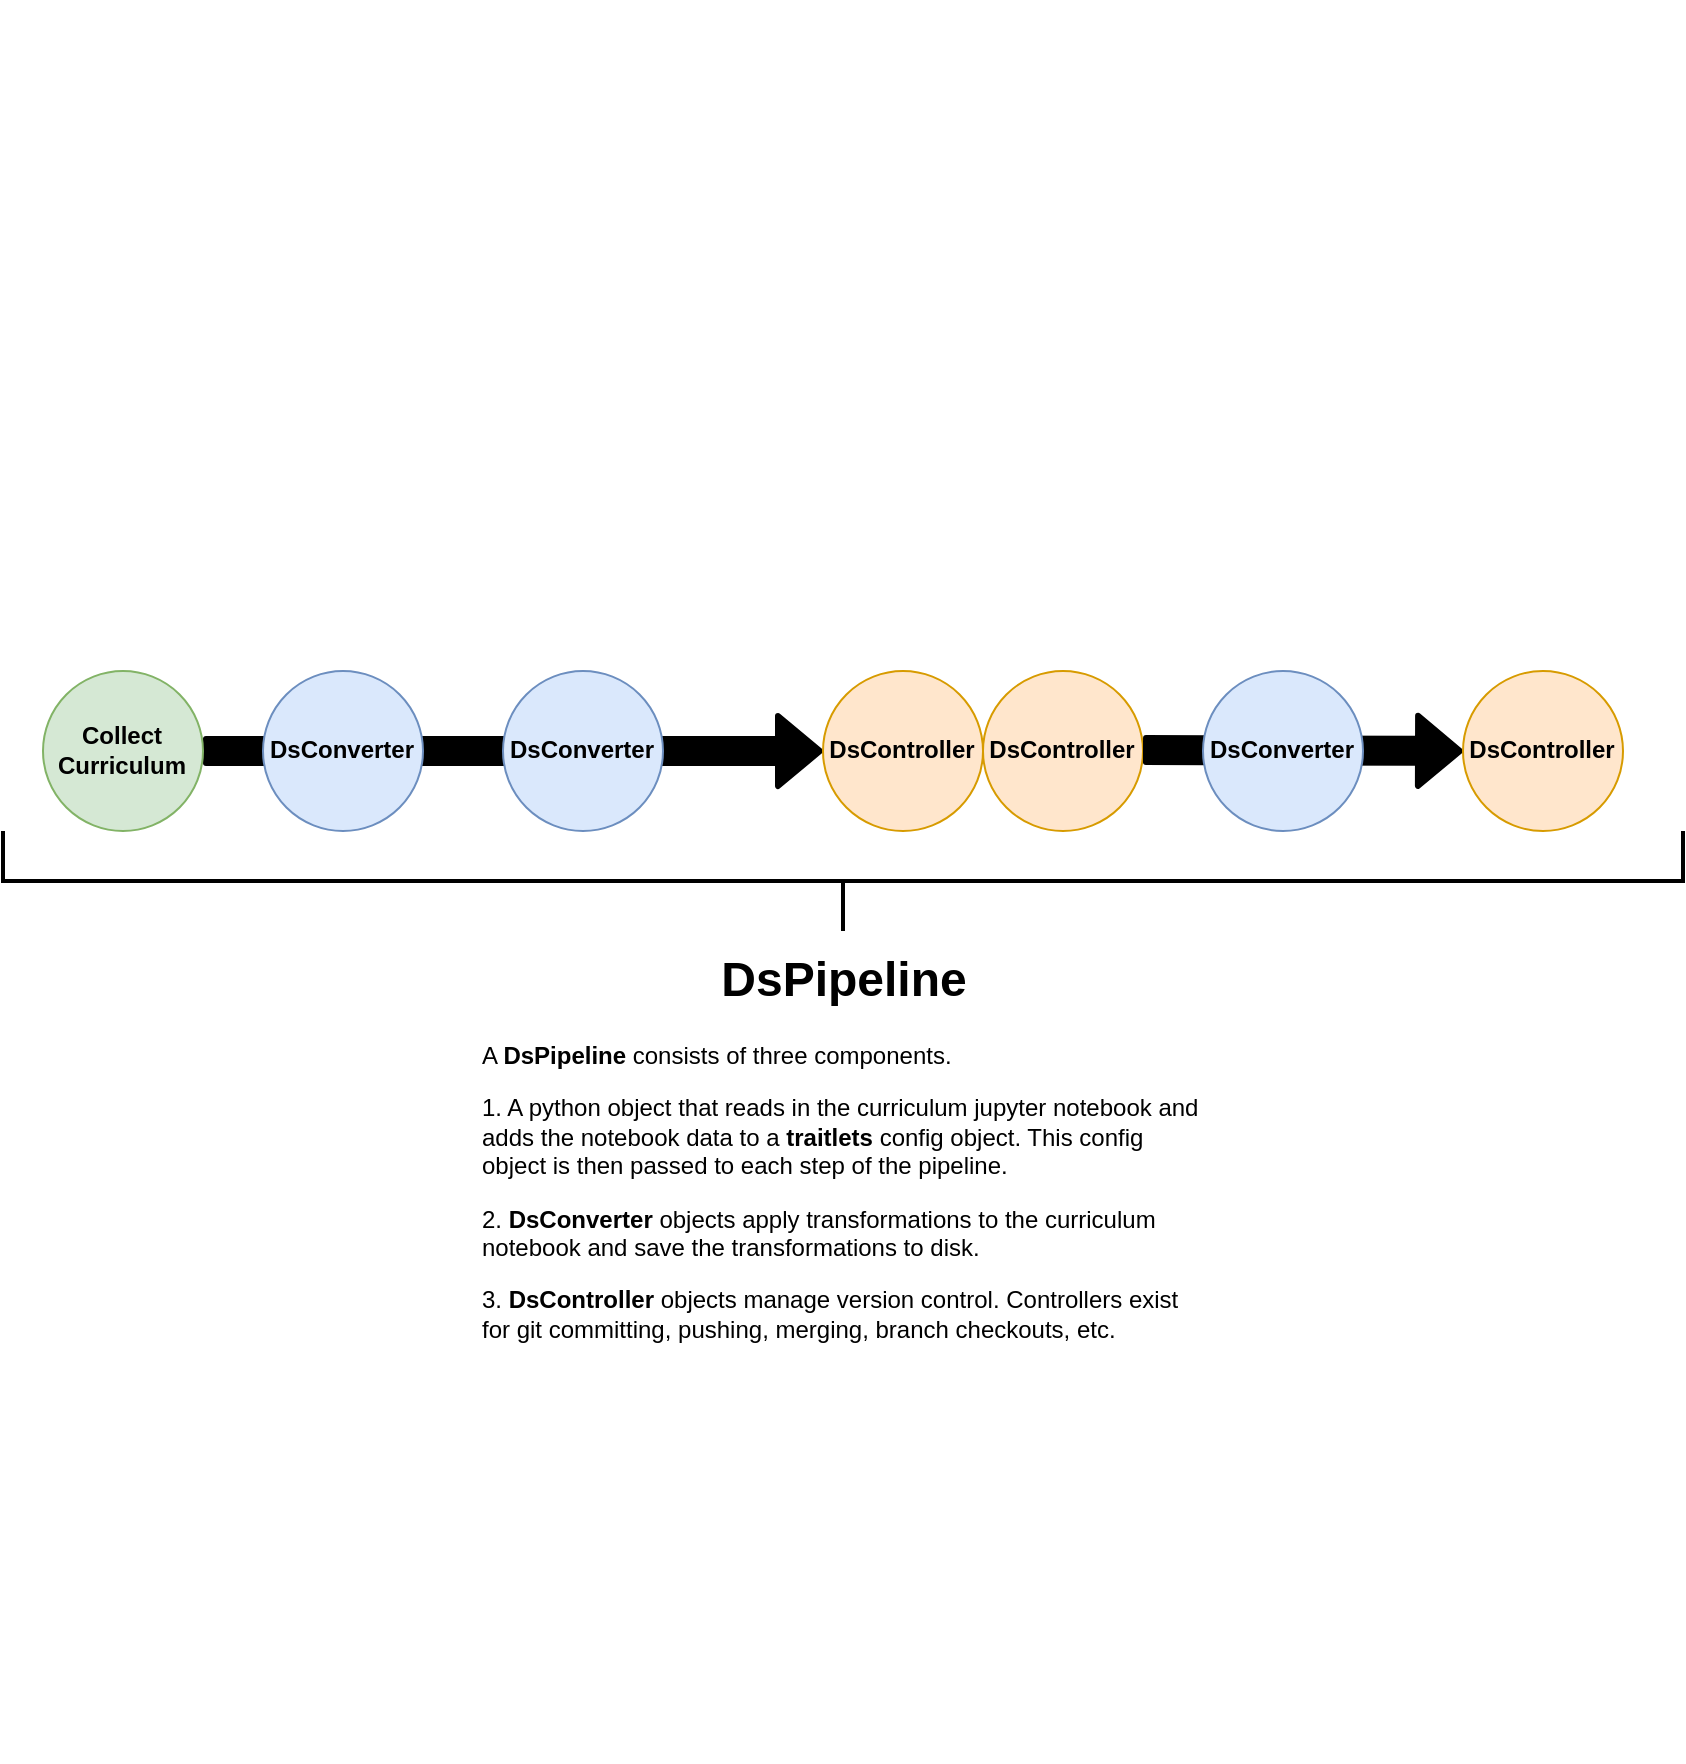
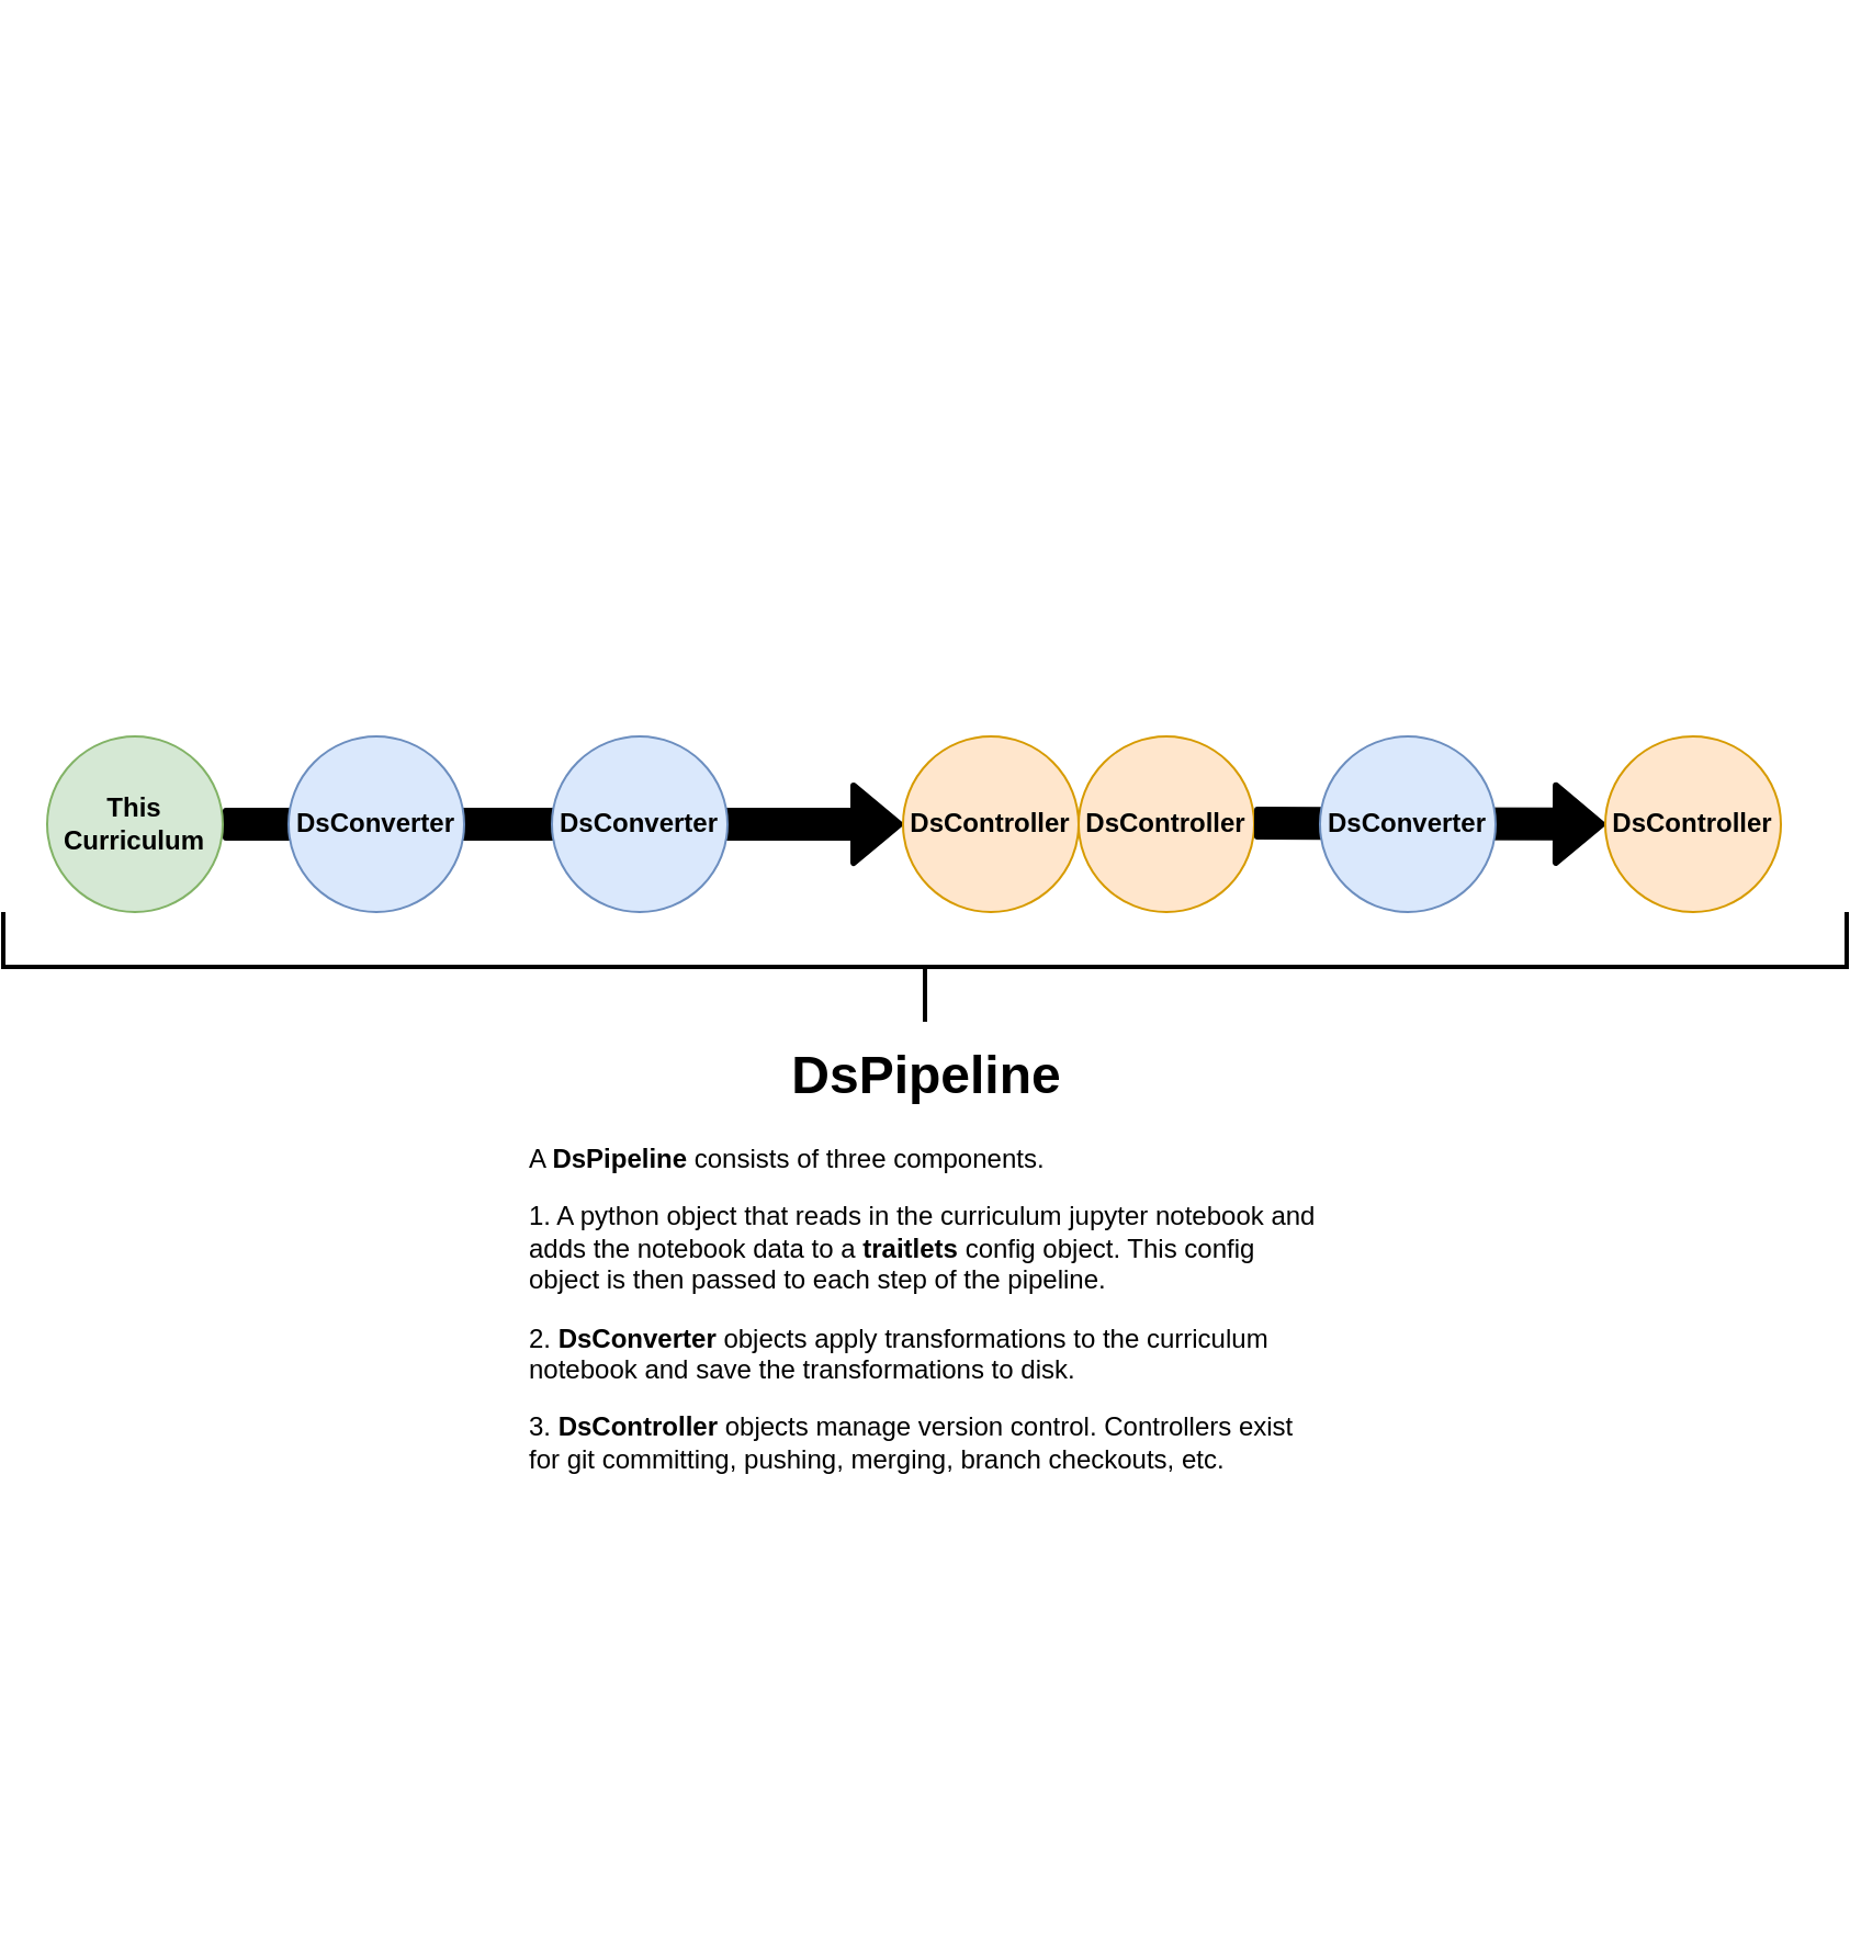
  <mxCell id="0" />
  <mxCell id="1" parent="0" />
  <mxCell id="2" value="" style="shape=flexArrow;endArrow=classic;html=1;strokeWidth=3;startSize=16;fillColor=#000000;" edge="1" parent="1"><mxGeometry width="50" height="50" relative="1" as="geometry"><mxPoint x="100" y="375" as="sourcePoint" /><mxPoint x="410" y="375" as="targetPoint" /></mxGeometry></mxCell>
  <mxCell id="3" value="&lt;b&gt;DsConverter&lt;/b&gt;" style="ellipse;whiteSpace=wrap;html=1;aspect=fixed;fillColor=#dae8fc;strokeColor=#6c8ebf;" vertex="1" parent="1"><mxGeometry x="130" y="335" width="80" height="80" as="geometry" /></mxCell>
  <mxCell id="4" value="&lt;b&gt;DsConverter&lt;/b&gt;" style="ellipse;whiteSpace=wrap;html=1;aspect=fixed;fillColor=#dae8fc;strokeColor=#6c8ebf;" vertex="1" parent="1"><mxGeometry x="250" y="335" width="80" height="80" as="geometry" /></mxCell>
  <mxCell id="5" value="&lt;b&gt;DsController&lt;/b&gt;" style="ellipse;whiteSpace=wrap;html=1;aspect=fixed;fillColor=#ffe6cc;strokeColor=#d79b00;" vertex="1" parent="1"><mxGeometry x="410" y="335" width="80" height="80" as="geometry" /></mxCell>
  <mxCell id="6" value="&lt;b&gt;DsController&lt;/b&gt;" style="ellipse;whiteSpace=wrap;html=1;aspect=fixed;fillColor=#ffe6cc;strokeColor=#d79b00;" vertex="1" parent="1"><mxGeometry x="490" y="335" width="80" height="80" as="geometry" /></mxCell>
  <mxCell id="7" value="" style="shape=flexArrow;endArrow=classic;html=1;strokeWidth=3;startSize=16;strokeColor=#000000;fillColor=#000000;" edge="1" parent="1"><mxGeometry width="50" height="50" relative="1" as="geometry"><mxPoint x="570" y="374.5" as="sourcePoint" /><mxPoint x="730" y="375" as="targetPoint" /></mxGeometry></mxCell>
  <mxCell id="8" value="&lt;b&gt;DsConverter&lt;/b&gt;" style="ellipse;whiteSpace=wrap;html=1;aspect=fixed;fillColor=#dae8fc;strokeColor=#6c8ebf;" vertex="1" parent="1"><mxGeometry x="600" y="335" width="80" height="80" as="geometry" /></mxCell>
  <mxCell id="9" value="&lt;b&gt;DsController&lt;/b&gt;" style="ellipse;whiteSpace=wrap;html=1;aspect=fixed;fillColor=#ffe6cc;strokeColor=#d79b00;" vertex="1" parent="1"><mxGeometry x="730" y="335" width="80" height="80" as="geometry" /></mxCell>
  <mxCell id="10" value="&lt;h1 style=&quot;text-align: center&quot;&gt;DsPipeline&lt;/h1&gt;&lt;p&gt;A &lt;b&gt;DsPipeline&lt;/b&gt;&amp;nbsp;consists of three components.&amp;nbsp;&lt;/p&gt;&lt;p&gt;1. A python object that reads in the curriculum jupyter notebook and adds the notebook data to a &lt;b&gt;traitlets&lt;/b&gt;&amp;nbsp;config object. This config object is then passed to each step of the pipeline.&lt;/p&gt;&lt;p&gt;2. &lt;b&gt;DsConverter&lt;/b&gt;&amp;nbsp;objects apply transformations to the curriculum notebook and save the transformations to disk.&lt;/p&gt;&lt;p&gt;3. &lt;b&gt;DsController &lt;/b&gt;objects manage version control. Controllers exist for git committing, pushing, merging, branch checkouts, etc.&lt;/p&gt;&lt;p&gt;&lt;br&gt;&lt;/p&gt;" style="text;html=1;strokeColor=none;fillColor=none;spacing=5;spacingTop=-20;whiteSpace=wrap;overflow=hidden;rounded=0;" vertex="1" parent="1"><mxGeometry x="235" y="470" width="370" height="245" as="geometry" /></mxCell>
  <mxCell id="11" value="" style="strokeWidth=2;html=1;shape=mxgraph.flowchart.annotation_2;align=left;labelPosition=right;pointerEvents=1;fillColor=#FFFFFF;rotation=-90;" vertex="1" parent="1"><mxGeometry x="395" y="20" width="50" height="840" as="geometry" /></mxCell>
- <mxCell id="12" value="&lt;b&gt;Collect&lt;br&gt;Curriculum&lt;/b&gt;" style="ellipse;whiteSpace=wrap;html=1;aspect=fixed;fillColor=#d5e8d4;strokeColor=#82b366;" vertex="1" parent="1"><mxGeometry x="20" y="335" width="80" height="80" as="geometry" /></mxCell>
+ <mxCell id="12" value="&lt;b&gt;This&lt;br&gt;Curriculum&lt;/b&gt;" style="ellipse;whiteSpace=wrap;html=1;aspect=fixed;fillColor=#d5e8d4;strokeColor=#82b366;" vertex="1" parent="1"><mxGeometry x="20" y="335" width="80" height="80" as="geometry" /></mxCell>
